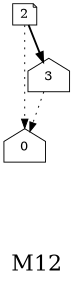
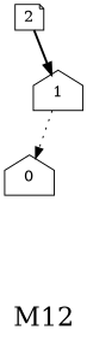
  digraph {
    fontsize=24
    label="\nM12\n"
    splines=false
    node [shape=house]
    edge [style=dotted]
    0 [height=0.3 width=0.3]
-   1 [height=0.3 width=0.3 label=3]
+   1 [height=0.3 width=0.3]
    2 [height=0.3 shape=note width=0.3]
    1 -> 0
-   2 -> 0
    2 -> 1 [style=bold]
  }
